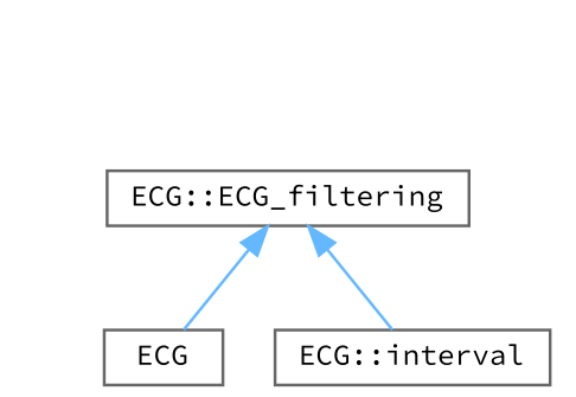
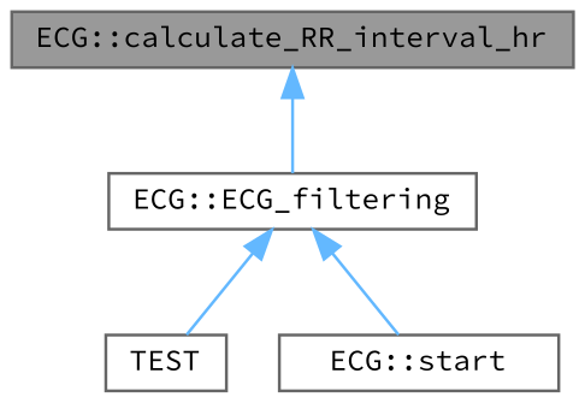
  digraph {
    fontname="Source Code Pro"
    rankdir=TB
    node [color=grey40 fillcolor=white fontname="Source Code Pro" fontsize=10 shape=box style=filled]
    edge [color=steelblue1 dir=back fontname="Source Code Pro" fontsize=10 labelfontname=Helvetica labelfontsize=10 style=solid]
+   n1 [color=gray40 fillcolor=grey60 fontcolor=black height=0.2 label="ECG::calculate_RR_interval_hr" width=0.4]
    n2 [height=0.2 label="ECG::ECG_filtering" width=0.4]
-   n3 [height=0.2 label=ECG width=0.4]
-   n4 [height=0.2 label="ECG::interval" width=0.4]
+   n3 [height=0.2 label=TEST width=0.4]
+   n4 [height=0.2 label="ECG::start" width=0.4]
+   n1 -> n2
    n2 -> n3
    n2 -> n4
  }
